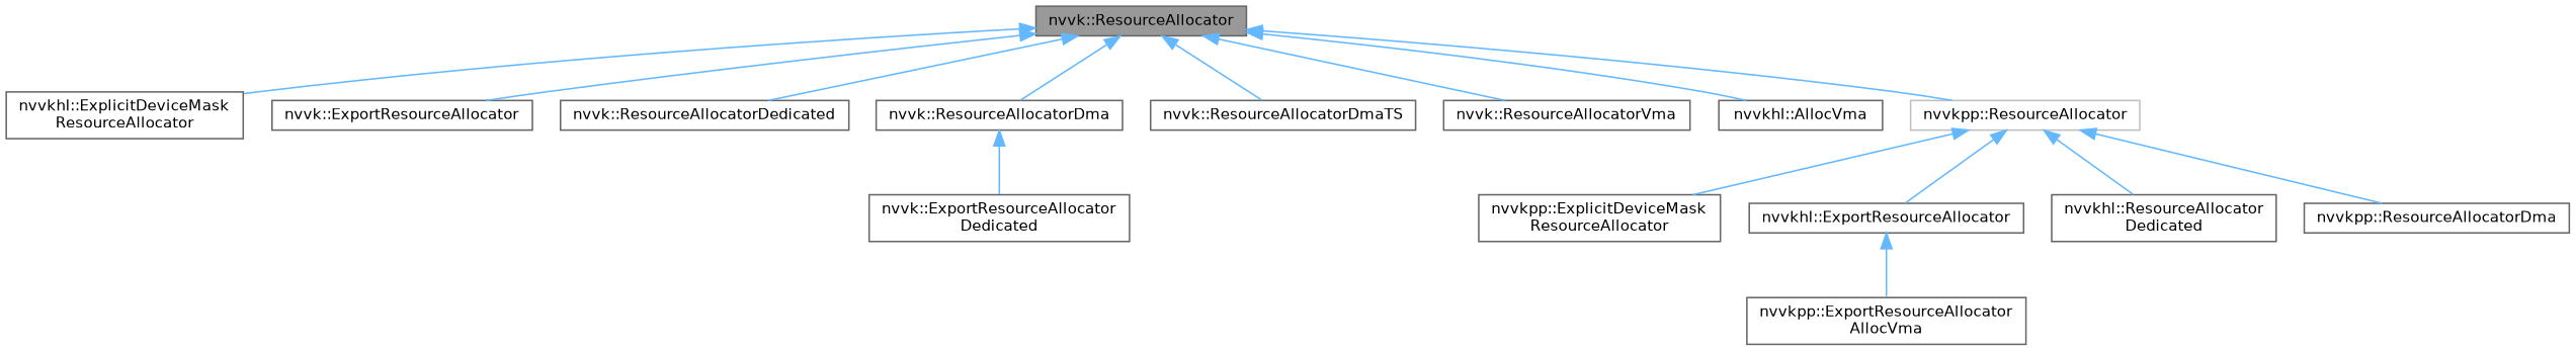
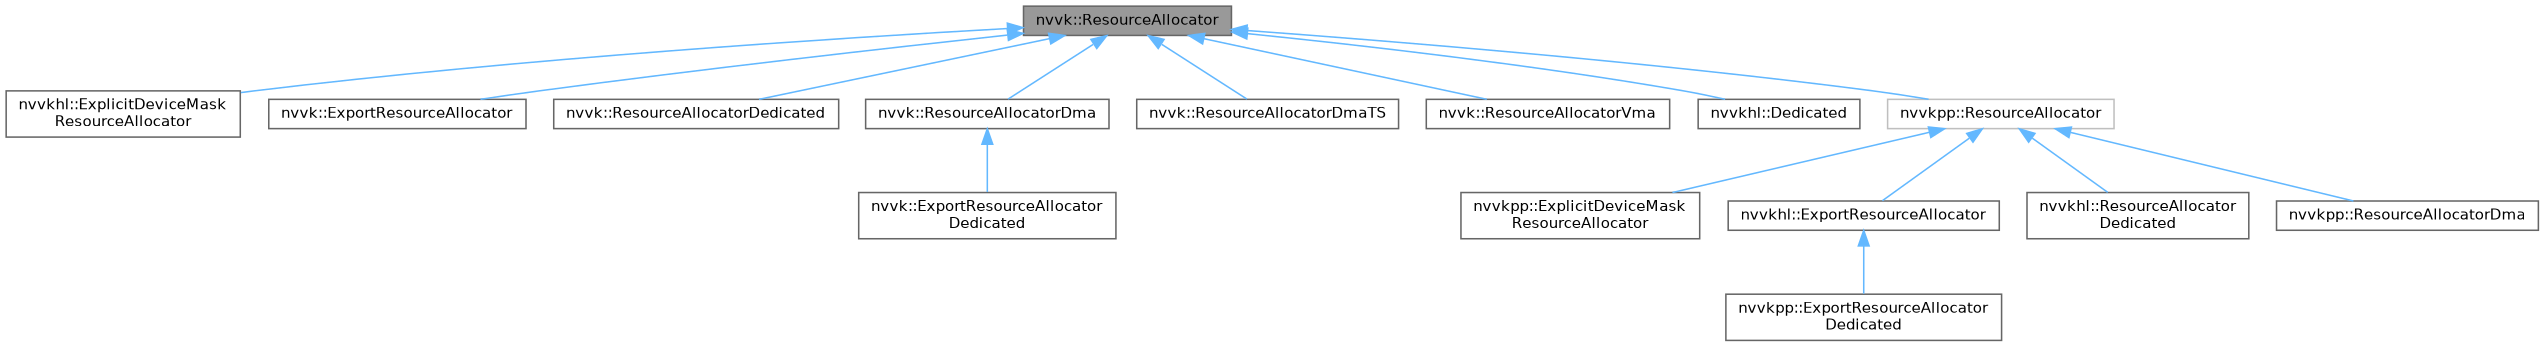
  digraph {
    rankdir=TB
    node [color=gray40 fillcolor=white fontname=Helvetica fontsize=10 shape=box style=filled]
    edge [color=steelblue1 dir=back fontname=Helvetica fontsize=10 labelfontname=Helvetica labelfontsize=10 style=solid]
    n1 [fillcolor=grey60 fontcolor=black height=0.2 label="nvvk::ResourceAllocator" width=0.4]
    n2 [height=0.2 label="nvvkhl::ExplicitDeviceMask\lResourceAllocator" width=0.4]
    n3 [height=0.2 label="nvvk::ExportResourceAllocator" width=0.4]
    n4 [height=0.2 label="nvvk::ResourceAllocatorDedicated" width=0.4]
    n5 [height=0.2 label="nvvk::ResourceAllocatorDma" width=0.4]
    n6 [height=0.2 label="nvvk::ResourceAllocatorDmaTS" width=0.4]
    n7 [height=0.2 label="nvvk::ResourceAllocatorVma" width=0.4]
-   n8 [height=0.2 label="nvvkhl::AllocVma" width=0.4]
+   n8 [height=0.2 label="nvvkhl::Dedicated" width=0.4]
    n9 [color=grey75 height=0.2 label="nvvkpp::ResourceAllocator" width=0.4]
    n10 [height=0.2 label="nvvk::ExportResourceAllocator\lDedicated" width=0.4]
    n11 [height=0.2 label="nvvkpp::ExplicitDeviceMask\lResourceAllocator" width=0.4]
    n12 [height=0.2 label="nvvkhl::ExportResourceAllocator" width=0.4]
    n13 [height=0.2 label="nvvkhl::ResourceAllocator\lDedicated" width=0.4]
    n14 [height=0.2 label="nvvkpp::ResourceAllocatorDma" width=0.4]
-   n15 [height=0.2 label="nvvkpp::ExportResourceAllocator\lAllocVma" width=0.4]
+   n15 [height=0.2 label="nvvkpp::ExportResourceAllocator\lDedicated" width=0.4]
    n1 -> n2
    n1 -> n3
    n1 -> n4
    n1 -> n5
    n1 -> n6
    n1 -> n7
    n1 -> n8
    n1 -> n9
    n5 -> n10
    n9 -> n11
    n9 -> n12
    n9 -> n13
    n9 -> n14
    n12 -> n15
  }
